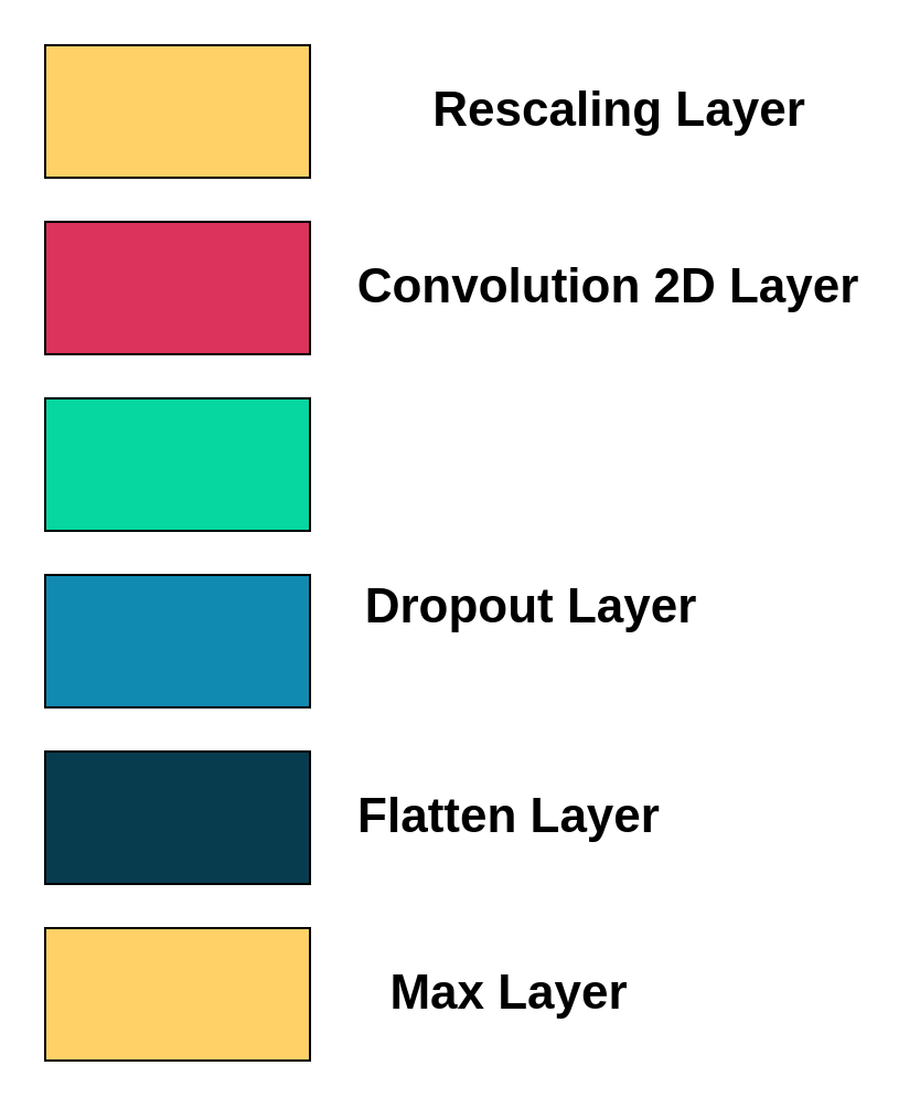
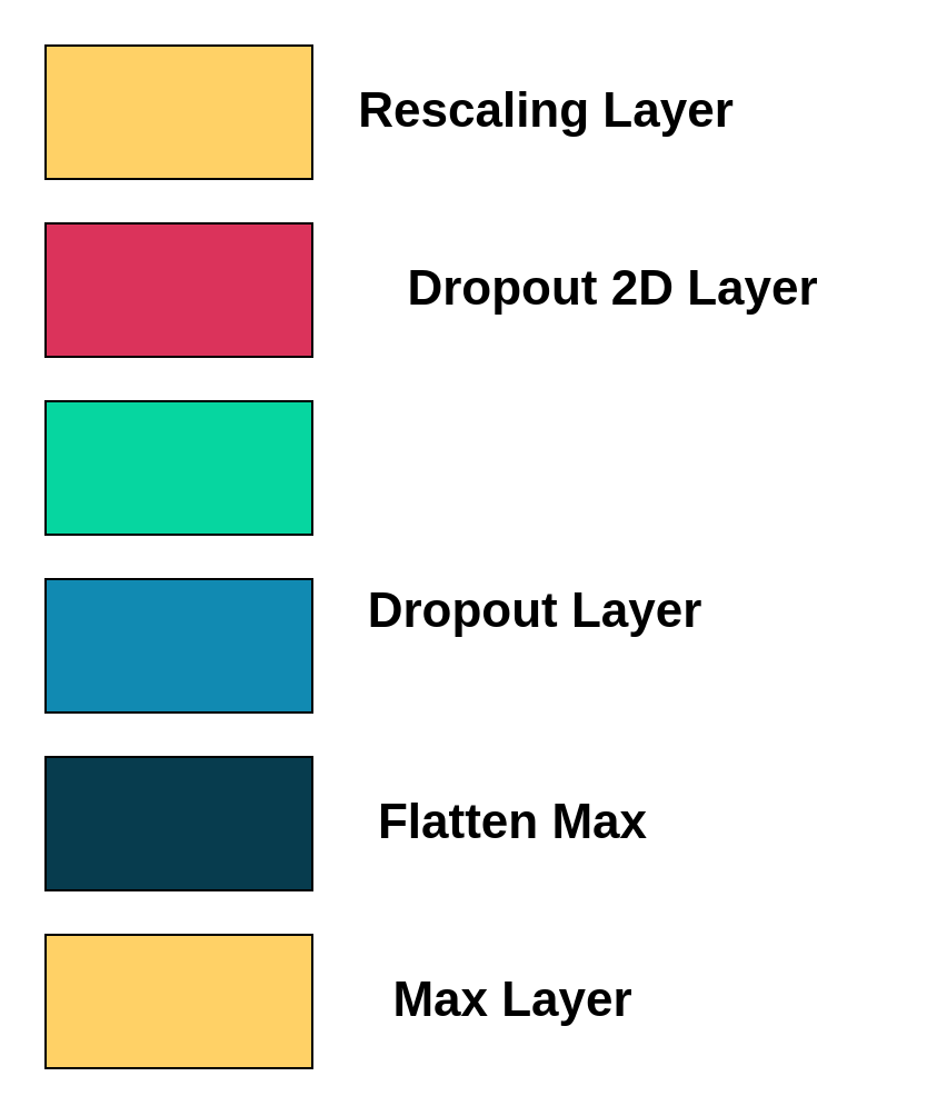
  <mxCell id="0" />
  <mxCell id="1" parent="0" />
  <mxCell id="2" value="" style="rounded=0;whiteSpace=wrap;html=1;fillColor=#FFD166;" vertex="1" parent="1"><mxGeometry x="20" y="20" width="120" height="60" as="geometry" /></mxCell>
- <mxCell id="3" value="&lt;b&gt;&lt;font style=&quot;font-size: 22px&quot;&gt;Rescaling Layer&lt;/font&gt;&lt;/b&gt;" style="text;html=1;align=center;verticalAlign=middle;resizable=0;points=[];autosize=1;strokeColor=none;fillColor=none;" vertex="1" parent="1"><mxGeometry x="190" y="40" width="180" height="20" as="geometry" /></mxCell>
+ <mxCell id="3" value="&lt;b&gt;&lt;font style=&quot;font-size: 22px&quot;&gt;Rescaling Layer&lt;/font&gt;&lt;/b&gt;" style="text;html=1;align=center;verticalAlign=middle;resizable=0;points=[];autosize=1;strokeColor=none;fillColor=none;" vertex="1" parent="1"><mxGeometry x="155" y="40" width="180" height="20" as="geometry" /></mxCell>
  <mxCell id="4" value="" style="rounded=0;whiteSpace=wrap;html=1;fillColor=#DB335B;" vertex="1" parent="1"><mxGeometry x="20" y="100" width="120" height="60" as="geometry" /></mxCell>
  <mxCell id="5" value="" style="rounded=0;whiteSpace=wrap;html=1;fillColor=#06D6A0;" vertex="1" parent="1"><mxGeometry x="20" y="180" width="120" height="60" as="geometry" /></mxCell>
  <mxCell id="6" value="" style="rounded=0;whiteSpace=wrap;html=1;fillColor=#118AB2;" vertex="1" parent="1"><mxGeometry x="20" y="260" width="120" height="60" as="geometry" /></mxCell>
  <mxCell id="7" value="" style="rounded=0;whiteSpace=wrap;html=1;fillColor=#073C4E;" vertex="1" parent="1"><mxGeometry x="20" y="340" width="120" height="60" as="geometry" /></mxCell>
  <mxCell id="8" value="" style="rounded=0;whiteSpace=wrap;html=1;fillColor=#FFD166;" vertex="1" parent="1"><mxGeometry x="20" y="420" width="120" height="60" as="geometry" /></mxCell>
- <mxCell id="9" value="&lt;b&gt;&lt;font style=&quot;font-size: 22px&quot;&gt;Convolution 2D Layer&lt;/font&gt;&lt;/b&gt;" style="text;html=1;align=center;verticalAlign=middle;resizable=0;points=[];autosize=1;strokeColor=none;fillColor=none;" vertex="1" parent="1"><mxGeometry x="155" y="120" width="240" height="20" as="geometry" /></mxCell>
+ <mxCell id="9" value="&lt;b&gt;&lt;font style=&quot;font-size: 22px&quot;&gt;Dropout 2D Layer&lt;/font&gt;&lt;/b&gt;" style="text;html=1;align=center;verticalAlign=middle;resizable=0;points=[];autosize=1;strokeColor=none;fillColor=none;" vertex="1" parent="1"><mxGeometry x="155" y="120" width="240" height="20" as="geometry" /></mxCell>
  <mxCell id="10" value="&lt;b&gt;&lt;font style=&quot;font-size: 22px&quot;&gt;Dropout Layer&lt;/font&gt;&lt;/b&gt;" style="text;html=1;align=center;verticalAlign=middle;resizable=0;points=[];autosize=1;strokeColor=none;fillColor=none;" vertex="1" parent="1"><mxGeometry x="155" y="265" width="170" height="20" as="geometry" /></mxCell>
- <mxCell id="11" value="&lt;b&gt;&lt;font style=&quot;font-size: 22px&quot;&gt;Flatten Layer&lt;/font&gt;&lt;/b&gt;" style="text;html=1;align=center;verticalAlign=middle;resizable=0;points=[];autosize=1;strokeColor=none;fillColor=none;" vertex="1" parent="1"><mxGeometry x="155" y="360" width="150" height="20" as="geometry" /></mxCell>
+ <mxCell id="11" value="&lt;b&gt;&lt;font style=&quot;font-size: 22px&quot;&gt;Flatten Max&lt;/font&gt;&lt;/b&gt;" style="text;html=1;align=center;verticalAlign=middle;resizable=0;points=[];autosize=1;strokeColor=none;fillColor=none;" vertex="1" parent="1"><mxGeometry x="155" y="360" width="150" height="20" as="geometry" /></mxCell>
  <mxCell id="12" value="&lt;b&gt;&lt;font style=&quot;font-size: 22px&quot;&gt;Max Layer&lt;/font&gt;&lt;/b&gt;" style="text;html=1;align=center;verticalAlign=middle;resizable=0;points=[];autosize=1;strokeColor=none;fillColor=none;" vertex="1" parent="1"><mxGeometry x="155" y="440" width="150" height="20" as="geometry" /></mxCell>
